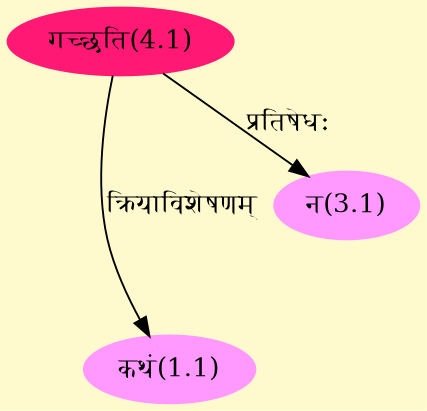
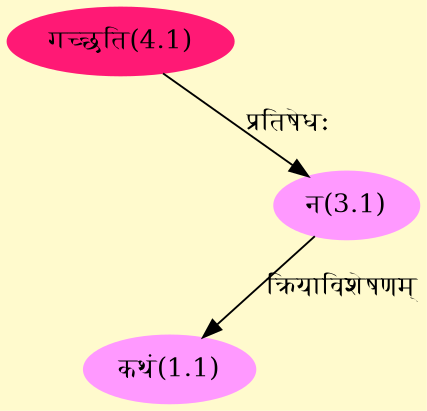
  digraph {
    bgcolor=lemonchiffon1
    compound=true
    rankdir=BT
    node [color="#FF99FF" style=filled]
    edge [dir=back]
    n1 [label="कथं(1.1)"]
    n2 [color="#FF1975" label="गच्छति(4.1)"]
    n3 [label="न(3.1)"]
-   n1 -> n2 [label="क्रियाविशेषणम्"]
+   n1 -> n3 [label="क्रियाविशेषणम्"]
    n3 -> n2 [label="प्रतिषेधः"]
  }
